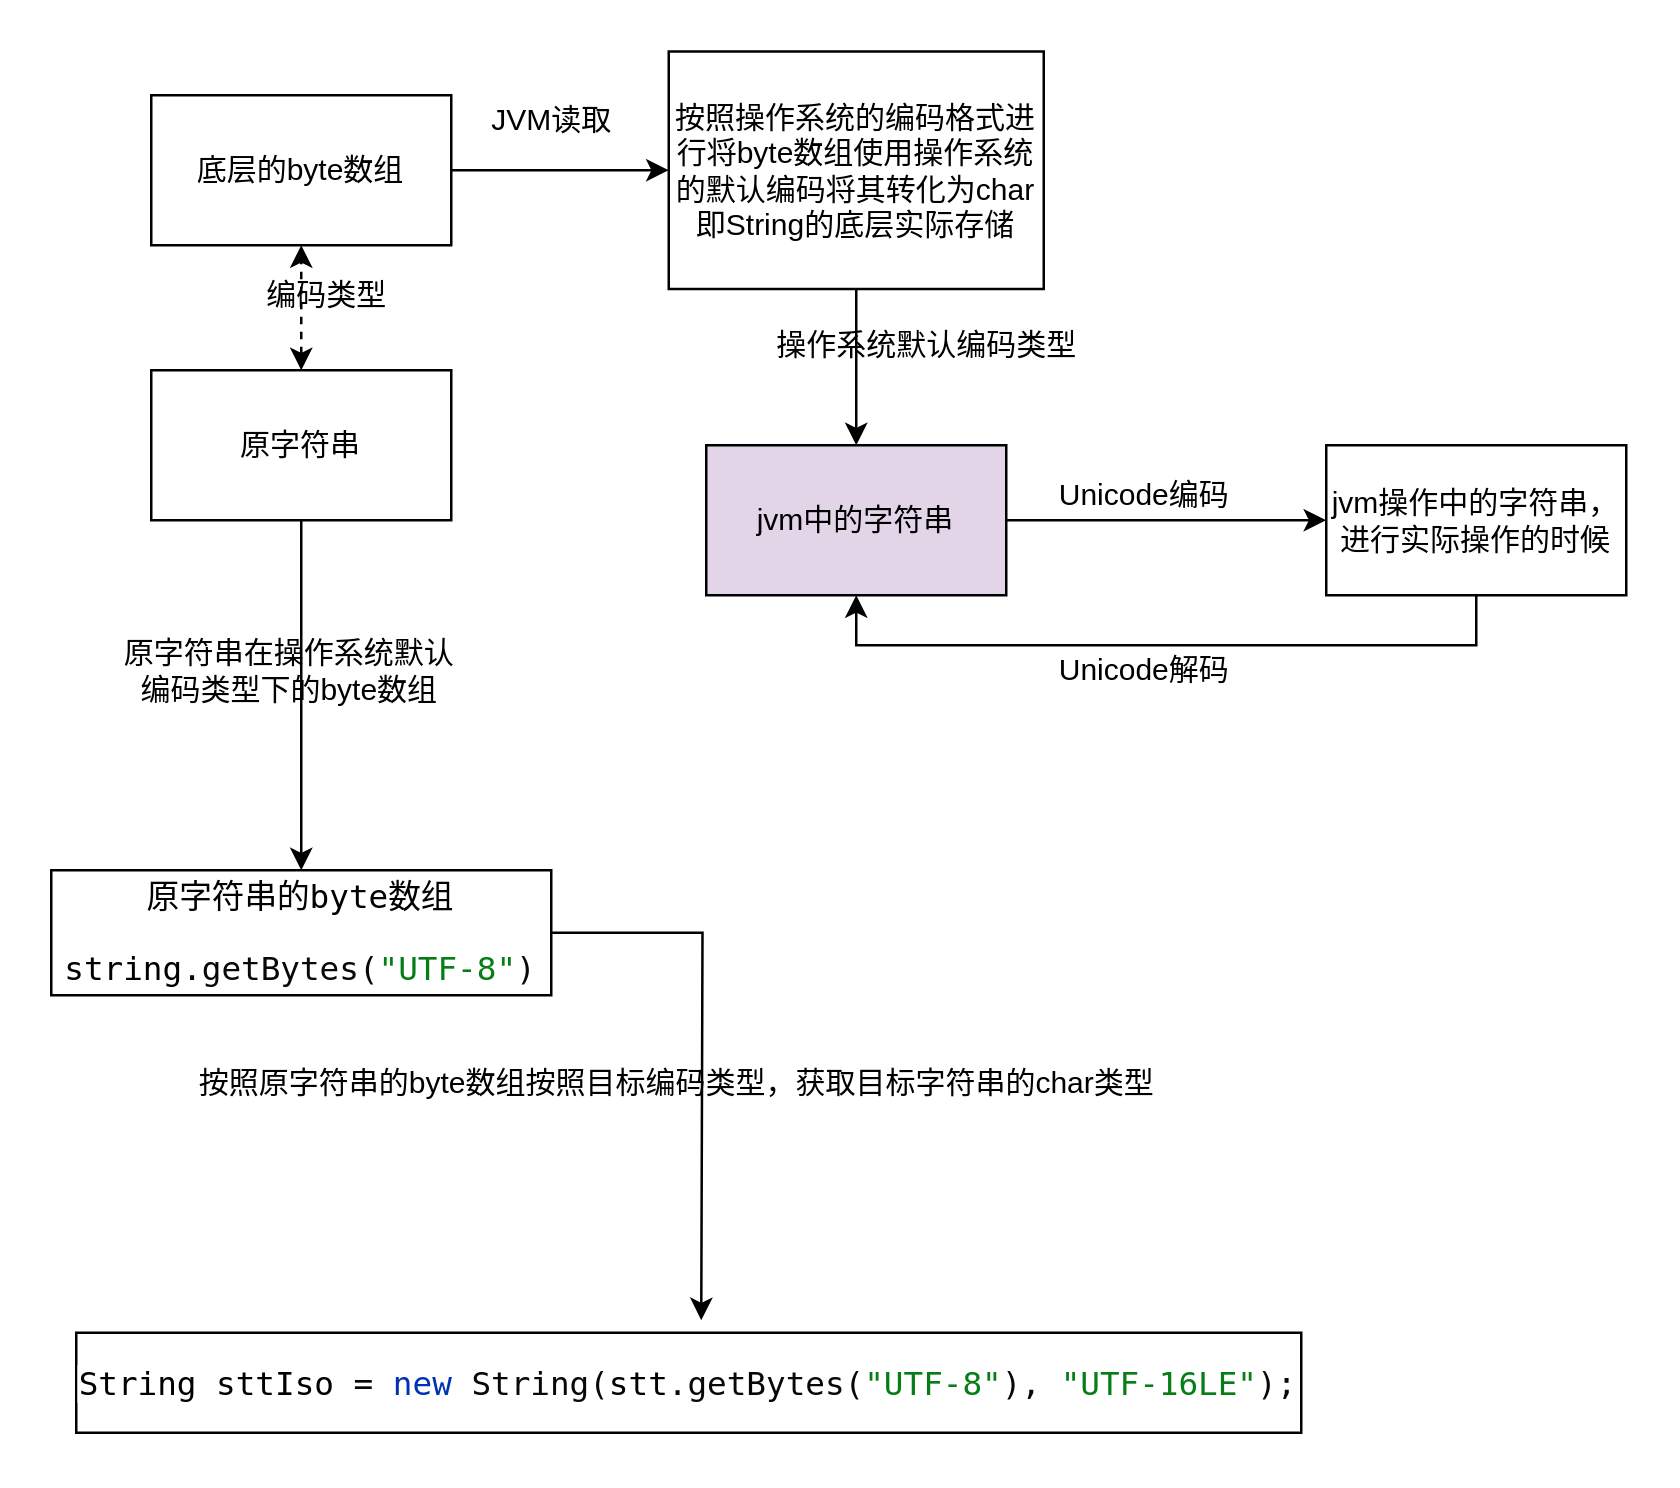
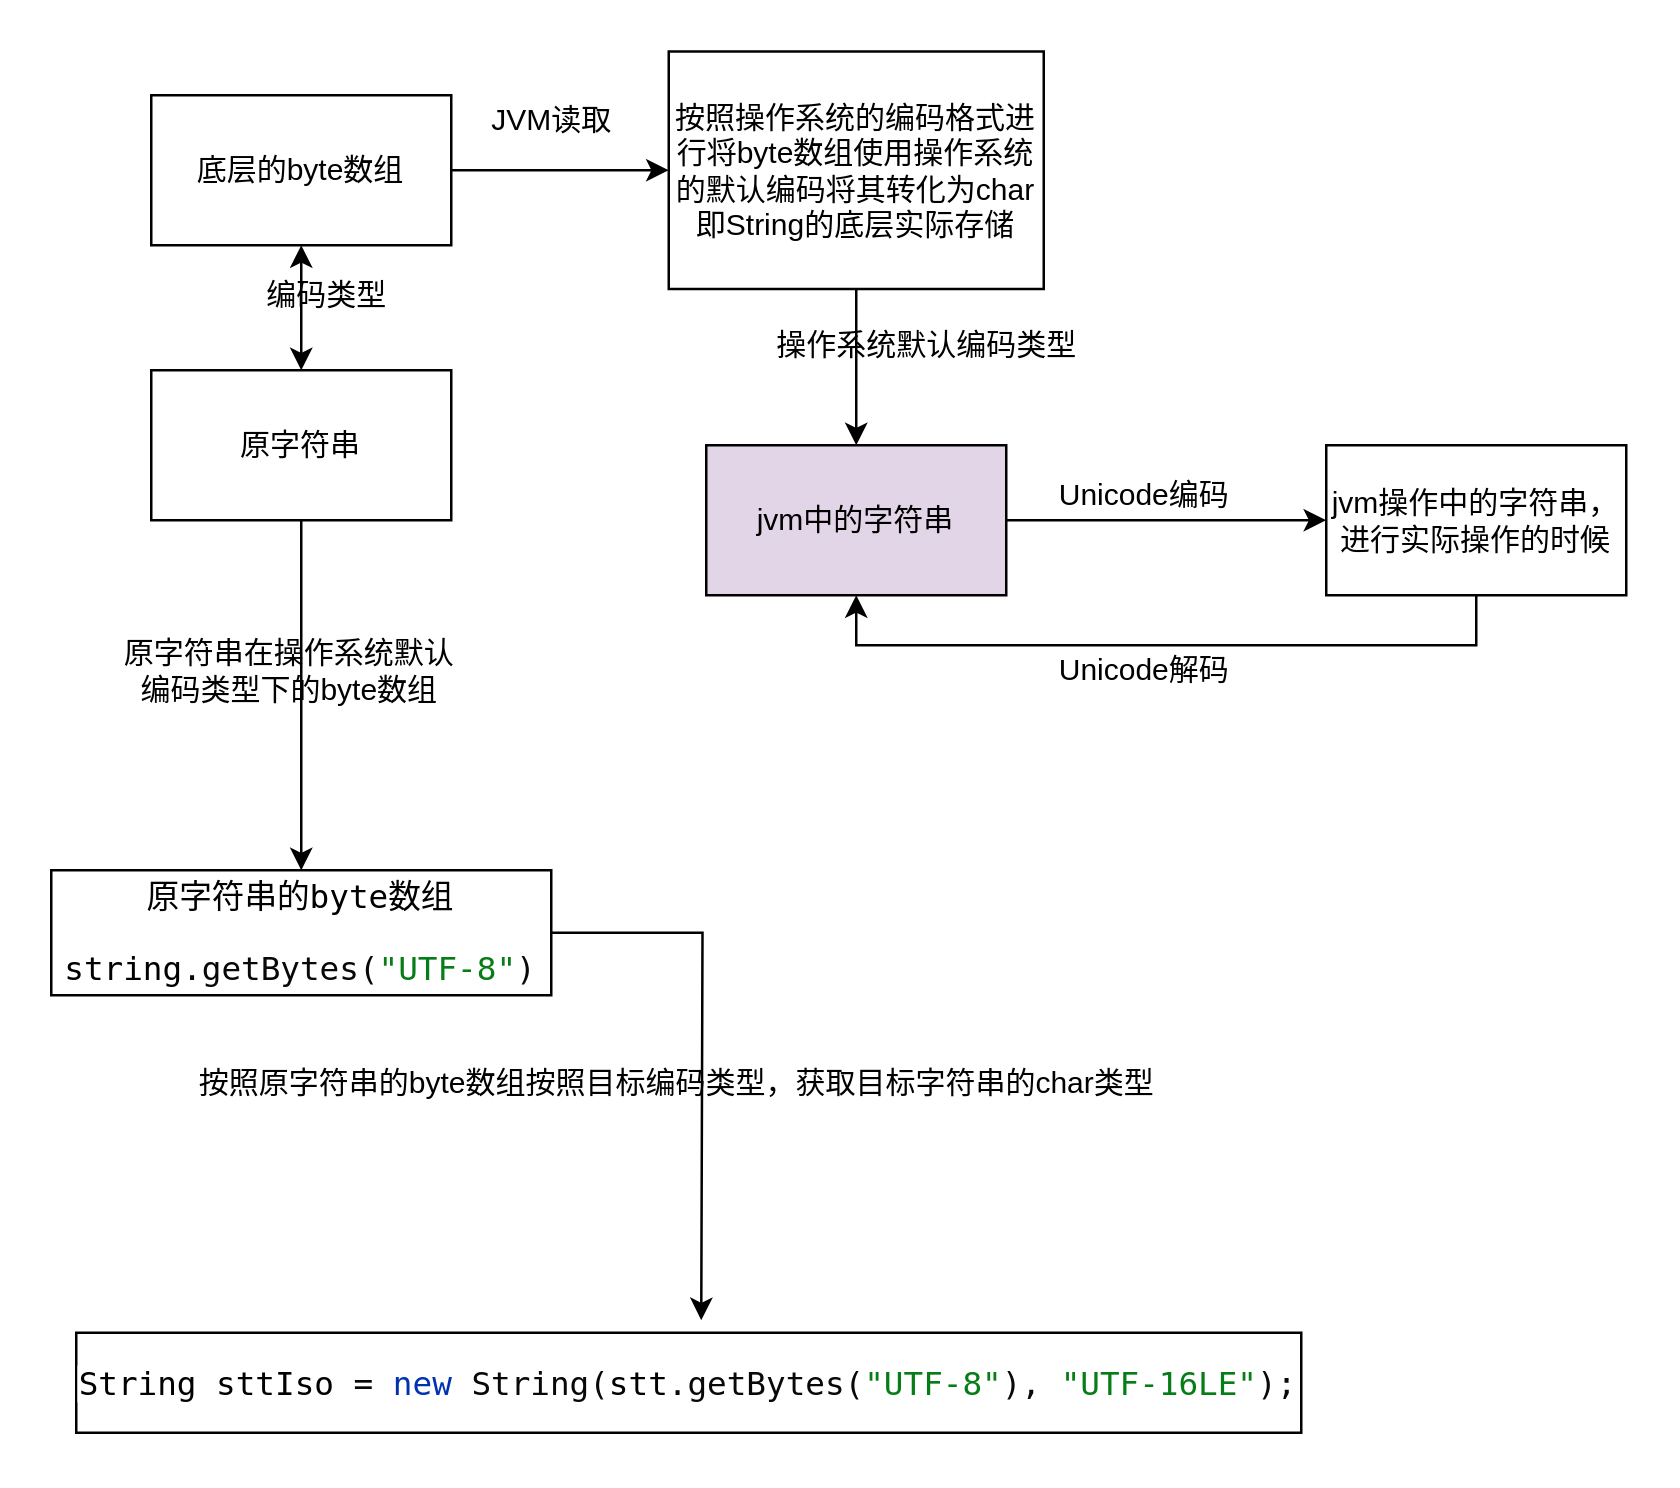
  <mxCell id="0" />
  <mxCell id="1" parent="0" />
  <mxCell id="2" value="" style="edgeStyle=orthogonalEdgeStyle;rounded=0;orthogonalLoop=1;jettySize=auto;html=1;" edge="1" parent="1" source="3" target="19"><mxGeometry relative="1" as="geometry" /></mxCell>
  <mxCell id="3" value="原字符串" style="rounded=0;whiteSpace=wrap;html=1;" parent="1" vertex="1"><mxGeometry x="60" y="147.5" width="120" height="60" as="geometry" /></mxCell>
  <mxCell id="4" value="底层的byte数组" style="rounded=0;whiteSpace=wrap;html=1;" parent="1" vertex="1"><mxGeometry x="60" y="37.5" width="120" height="60" as="geometry" /></mxCell>
- <mxCell id="5" value="" style="endArrow=classic;startArrow=classic;html=1;rounded=0;exitX=0.5;exitY=0;exitDx=0;exitDy=0;dashed=1;" parent="1" source="3" target="4" edge="1"><mxGeometry width="50" height="50" relative="1" as="geometry"><mxPoint x="310" y="377.5" as="sourcePoint" /><mxPoint x="360" y="327.5" as="targetPoint" /></mxGeometry></mxCell>
+ <mxCell id="5" value="" style="endArrow=classic;startArrow=classic;html=1;rounded=0;exitX=0.5;exitY=0;exitDx=0;exitDy=0;" parent="1" source="3" target="4" edge="1"><mxGeometry width="50" height="50" relative="1" as="geometry"><mxPoint x="310" y="377.5" as="sourcePoint" /><mxPoint x="360" y="327.5" as="targetPoint" /></mxGeometry></mxCell>
  <mxCell id="6" value="" style="edgeStyle=orthogonalEdgeStyle;rounded=0;orthogonalLoop=1;jettySize=auto;html=1;" edge="1" parent="1" source="7" target="11"><mxGeometry relative="1" as="geometry" /></mxCell>
  <mxCell id="7" value="按照操作系统的编码格式进行将byte数组使用操作系统的默认编码将其转化为char即String的底层实际存储" style="rounded=0;whiteSpace=wrap;html=1;" parent="1" vertex="1"><mxGeometry x="267" y="20" width="150" height="95" as="geometry" /></mxCell>
  <mxCell id="8" value="" style="endArrow=classic;html=1;rounded=0;exitX=1;exitY=0.5;exitDx=0;exitDy=0;entryX=0;entryY=0.5;entryDx=0;entryDy=0;" parent="1" source="4" target="7" edge="1"><mxGeometry width="50" height="50" relative="1" as="geometry"><mxPoint x="310" y="377.5" as="sourcePoint" /><mxPoint x="360" y="327.5" as="targetPoint" /></mxGeometry></mxCell>
  <mxCell id="9" value="JVM读取" style="text;html=1;align=center;verticalAlign=middle;resizable=0;points=[];autosize=1;strokeColor=none;fillColor=none;" parent="1" vertex="1"><mxGeometry x="190" y="37.5" width="60" height="20" as="geometry" /></mxCell>
  <mxCell id="10" value="" style="edgeStyle=orthogonalEdgeStyle;rounded=0;orthogonalLoop=1;jettySize=auto;html=1;" edge="1" parent="1" source="11" target="13"><mxGeometry relative="1" as="geometry" /></mxCell>
  <mxCell id="11" value="jvm中的字符串" style="rounded=0;whiteSpace=wrap;html=1;fillColor=#e1d5e7;" vertex="1" parent="1"><mxGeometry x="282" y="177.5" width="120" height="60" as="geometry" /></mxCell>
  <mxCell id="12" style="edgeStyle=orthogonalEdgeStyle;rounded=0;orthogonalLoop=1;jettySize=auto;html=1;entryX=0.5;entryY=1;entryDx=0;entryDy=0;" edge="1" parent="1" source="13" target="11"><mxGeometry relative="1" as="geometry"><Array as="points"><mxPoint x="590" y="257.5" /><mxPoint x="342" y="257.5" /></Array></mxGeometry></mxCell>
  <mxCell id="13" value="jvm操作中的字符串，进行实际操作的时候" style="rounded=0;whiteSpace=wrap;html=1;" vertex="1" parent="1"><mxGeometry x="530" y="177.5" width="120" height="60" as="geometry" /></mxCell>
  <mxCell id="14" value="编码类型" style="text;html=1;align=center;verticalAlign=middle;resizable=0;points=[];autosize=1;strokeColor=none;fillColor=none;" vertex="1" parent="1"><mxGeometry x="100" y="107.5" width="60" height="20" as="geometry" /></mxCell>
  <mxCell id="15" value="操作系统默认编码类型" style="text;html=1;align=center;verticalAlign=middle;resizable=0;points=[];autosize=1;strokeColor=none;fillColor=none;" vertex="1" parent="1"><mxGeometry x="300" y="127.5" width="140" height="20" as="geometry" /></mxCell>
  <mxCell id="16" value="Unicode编码" style="text;html=1;align=center;verticalAlign=middle;resizable=0;points=[];autosize=1;strokeColor=none;fillColor=none;" vertex="1" parent="1"><mxGeometry x="417" y="187.5" width="80" height="20" as="geometry" /></mxCell>
  <mxCell id="17" value="Unicode解码" style="text;html=1;align=center;verticalAlign=middle;resizable=0;points=[];autosize=1;strokeColor=none;fillColor=none;" vertex="1" parent="1"><mxGeometry x="417" y="257.5" width="80" height="20" as="geometry" /></mxCell>
  <mxCell id="18" value="" style="edgeStyle=orthogonalEdgeStyle;rounded=0;orthogonalLoop=1;jettySize=auto;html=1;" edge="1" parent="1" source="19"><mxGeometry relative="1" as="geometry"><mxPoint x="280" y="527.5" as="targetPoint" /></mxGeometry></mxCell>
  <mxCell id="19" value="&lt;pre style=&quot;background-color: rgb(255, 255, 255); font-family: &amp;quot;JetBrains Mono&amp;quot;, monospace; font-size: 9.8pt;&quot;&gt;原字符串的byte数组&lt;/pre&gt;&lt;pre style=&quot;background-color:#ffffff;color:#080808;font-family:'JetBrains Mono',monospace;font-size:9.8pt;&quot;&gt;&lt;span style=&quot;color:#000000;&quot;&gt;string&lt;/span&gt;.getBytes(&lt;span style=&quot;color:#067d17;&quot;&gt;&quot;UTF-8&quot;&lt;/span&gt;)&lt;/pre&gt;" style="rounded=0;whiteSpace=wrap;html=1;" vertex="1" parent="1"><mxGeometry x="20" y="347.5" width="200" height="50" as="geometry" /></mxCell>
  <mxCell id="20" value="原字符串在操作系统默认&lt;br&gt;编码类型下的byte数组" style="text;html=1;align=center;verticalAlign=middle;resizable=0;points=[];autosize=1;strokeColor=none;fillColor=none;" vertex="1" parent="1"><mxGeometry x="40" y="252.5" width="150" height="30" as="geometry" /></mxCell>
  <mxCell id="21" value="&lt;pre style=&quot;background-color:#ffffff;color:#080808;font-family:'JetBrains Mono',monospace;font-size:9.8pt;&quot;&gt;&lt;span style=&quot;color:#000000;&quot;&gt;String sttIso &lt;/span&gt;= &lt;span style=&quot;color:#0033b3;&quot;&gt;new &lt;/span&gt;String(&lt;span style=&quot;color:#000000;&quot;&gt;stt&lt;/span&gt;.getBytes(&lt;span style=&quot;color:#067d17;&quot;&gt;&quot;UTF-8&quot;&lt;/span&gt;), &lt;span style=&quot;color:#067d17;&quot;&gt;&quot;UTF-16LE&quot;&lt;/span&gt;);&lt;/pre&gt;" style="rounded=0;whiteSpace=wrap;html=1;" vertex="1" parent="1"><mxGeometry x="30" y="532.5" width="490" height="40" as="geometry" /></mxCell>
  <mxCell id="22" value="按照原字符串的byte数组按照目标编码类型，获取目标字符串的char类型" style="text;html=1;align=center;verticalAlign=middle;resizable=0;points=[];autosize=1;strokeColor=none;fillColor=none;" vertex="1" parent="1"><mxGeometry x="70" y="422.5" width="400" height="20" as="geometry" /></mxCell>
